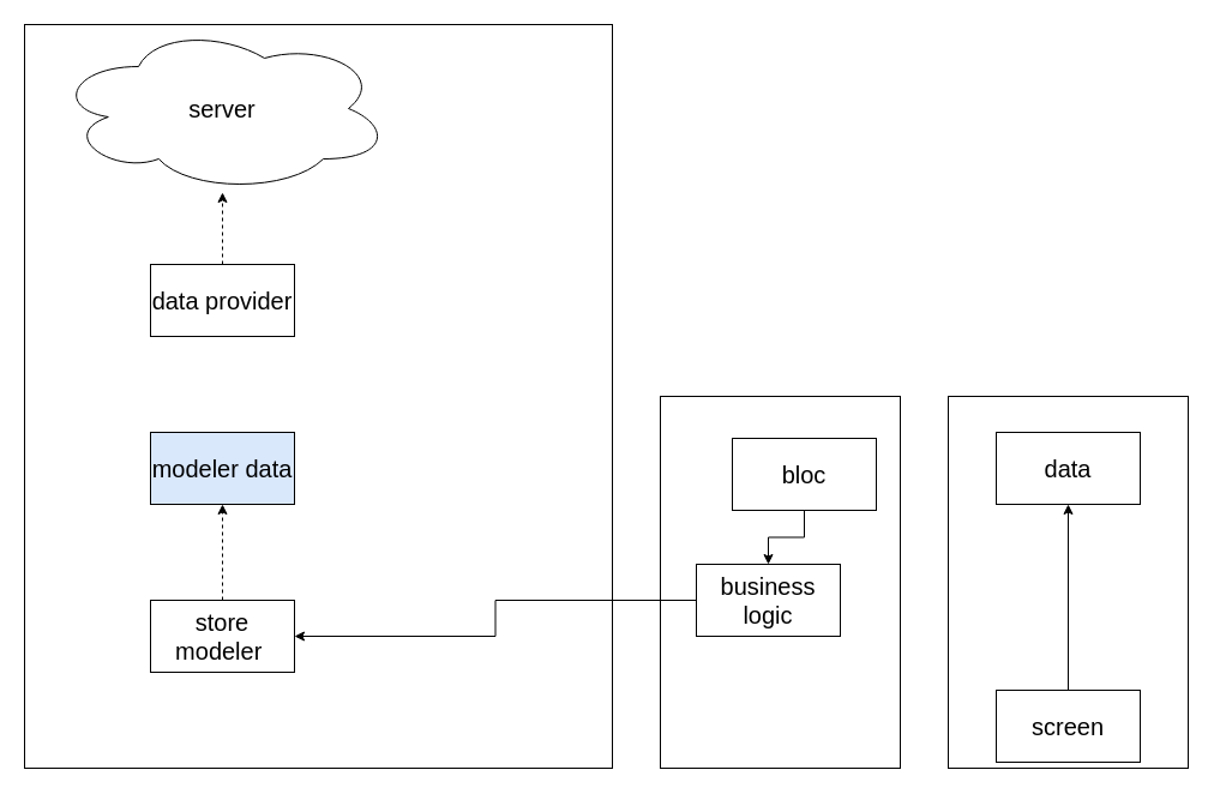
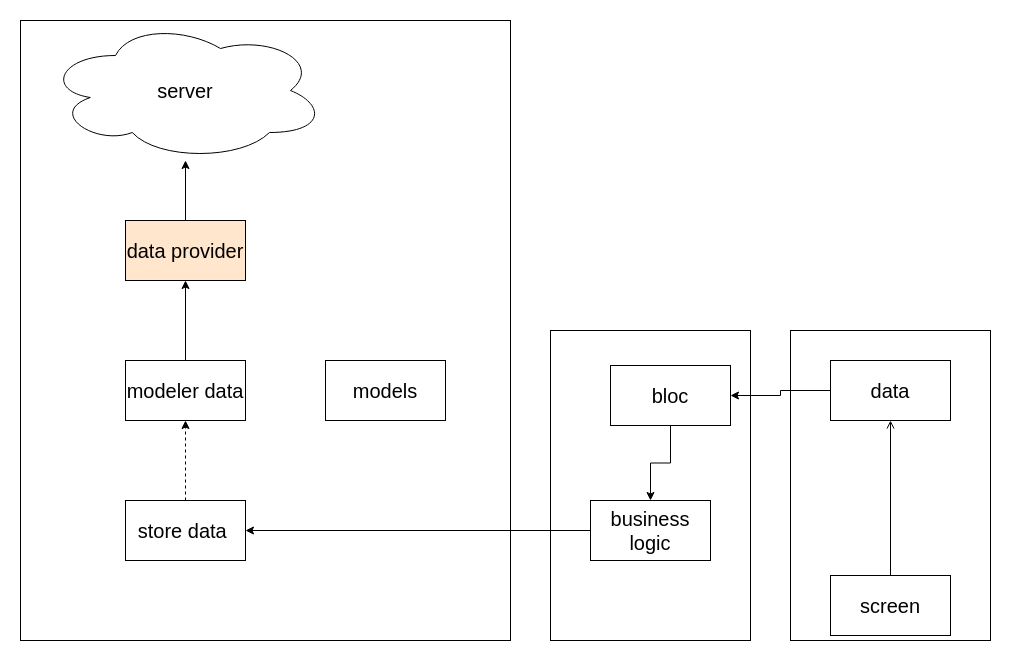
  <mxCell id="0" />
  <mxCell id="1" parent="0" />
  <mxCell id="2" value="" style="rounded=0;whiteSpace=wrap;html=1;fontSize=20;" vertex="1" parent="1"><mxGeometry x="20" y="20" width="490" height="620" as="geometry" /></mxCell>
  <mxCell id="3" value="server" style="ellipse;shape=cloud;whiteSpace=wrap;html=1;fontSize=20;" vertex="1" parent="1"><mxGeometry x="45" y="20" width="280" height="140" as="geometry" /></mxCell>
- <mxCell id="4" value="" style="edgeStyle=orthogonalEdgeStyle;rounded=0;orthogonalLoop=1;jettySize=auto;html=1;fontSize=20;dashed=1;" edge="1" parent="1" source="5" target="3"><mxGeometry relative="1" as="geometry" /></mxCell>
- <mxCell id="5" value="data provider" style="rounded=0;whiteSpace=wrap;html=1;fontSize=20;" vertex="1" parent="1"><mxGeometry x="125" y="220" width="120" height="60" as="geometry" /></mxCell>
- <mxCell id="7" value="modeler data" style="rounded=0;whiteSpace=wrap;html=1;fontSize=20;fillColor=#dae8fc;" vertex="1" parent="1"><mxGeometry x="125" y="360" width="120" height="60" as="geometry" /></mxCell>
+ <mxCell id="4" value="" style="edgeStyle=orthogonalEdgeStyle;rounded=0;orthogonalLoop=1;jettySize=auto;html=1;fontSize=20;" edge="1" parent="1" source="5" target="3"><mxGeometry relative="1" as="geometry" /></mxCell>
+ <mxCell id="5" value="data provider" style="rounded=0;whiteSpace=wrap;html=1;fontSize=20;fillColor=#ffe6cc;" vertex="1" parent="1"><mxGeometry x="125" y="220" width="120" height="60" as="geometry" /></mxCell>
+ <mxCell id="6" value="" style="edgeStyle=orthogonalEdgeStyle;rounded=0;orthogonalLoop=1;jettySize=auto;html=1;fontSize=20;" edge="1" parent="1" source="7" target="5"><mxGeometry relative="1" as="geometry" /></mxCell>
+ <mxCell id="7" value="modeler data" style="rounded=0;whiteSpace=wrap;html=1;fontSize=20;" vertex="1" parent="1"><mxGeometry x="125" y="360" width="120" height="60" as="geometry" /></mxCell>
  <mxCell id="8" value="" style="edgeStyle=orthogonalEdgeStyle;rounded=0;orthogonalLoop=1;jettySize=auto;html=1;fontSize=20;dashed=1;" edge="1" parent="1" source="9" target="7"><mxGeometry relative="1" as="geometry" /></mxCell>
- <mxCell id="9" value="store modeler&amp;nbsp;" style="rounded=0;whiteSpace=wrap;html=1;fontSize=20;" vertex="1" parent="1"><mxGeometry x="125" y="500" width="120" height="60" as="geometry" /></mxCell>
+ <mxCell id="9" value="store data&amp;nbsp;" style="rounded=0;whiteSpace=wrap;html=1;fontSize=20;" vertex="1" parent="1"><mxGeometry x="125" y="500" width="120" height="60" as="geometry" /></mxCell>
  <mxCell id="10" value="" style="rounded=0;whiteSpace=wrap;html=1;fontSize=20;" vertex="1" parent="1"><mxGeometry x="550" y="330" width="200" height="310" as="geometry" /></mxCell>
  <mxCell id="11" style="edgeStyle=orthogonalEdgeStyle;rounded=0;orthogonalLoop=1;jettySize=auto;html=1;entryX=1;entryY=0.5;entryDx=0;entryDy=0;fontSize=20;" edge="1" parent="1" source="12" target="9"><mxGeometry relative="1" as="geometry" /></mxCell>
- <mxCell id="12" value="business logic" style="rounded=0;whiteSpace=wrap;html=1;fontSize=20;" vertex="1" parent="1"><mxGeometry x="580" y="470" width="120" height="60" as="geometry" /></mxCell>
+ <mxCell id="12" value="business logic" style="rounded=0;whiteSpace=wrap;html=1;fontSize=20;" vertex="1" parent="1"><mxGeometry x="590" y="500" width="120" height="60" as="geometry" /></mxCell>
  <mxCell id="13" value="" style="rounded=0;whiteSpace=wrap;html=1;fontSize=20;" vertex="1" parent="1"><mxGeometry x="790" y="330" width="200" height="310" as="geometry" /></mxCell>
  <mxCell id="14" value="" style="edgeStyle=orthogonalEdgeStyle;rounded=0;orthogonalLoop=1;jettySize=auto;html=1;fontSize=20;" edge="1" parent="1" source="15" target="12"><mxGeometry relative="1" as="geometry" /></mxCell>
  <mxCell id="15" value="bloc" style="rounded=0;whiteSpace=wrap;html=1;fontSize=20;" vertex="1" parent="1"><mxGeometry x="610" y="365" width="120" height="60" as="geometry" /></mxCell>
+ <mxCell id="16" value="" style="edgeStyle=orthogonalEdgeStyle;rounded=0;orthogonalLoop=1;jettySize=auto;html=1;fontSize=20;" edge="1" parent="1" source="17" target="15"><mxGeometry relative="1" as="geometry" /></mxCell>
  <mxCell id="17" value="data" style="rounded=0;whiteSpace=wrap;html=1;fontSize=20;" vertex="1" parent="1"><mxGeometry x="830" y="360" width="120" height="60" as="geometry" /></mxCell>
- <mxCell id="18" value="" style="edgeStyle=orthogonalEdgeStyle;rounded=0;orthogonalLoop=1;jettySize=auto;html=1;fontSize=20;" edge="1" parent="1" source="19" target="17"><mxGeometry relative="1" as="geometry" /></mxCell>
+ <mxCell id="18" value="" style="edgeStyle=orthogonalEdgeStyle;rounded=0;orthogonalLoop=1;jettySize=auto;html=1;fontSize=20;endArrow=open;" edge="1" parent="1" source="19" target="17"><mxGeometry relative="1" as="geometry" /></mxCell>
  <mxCell id="19" value="screen" style="rounded=0;whiteSpace=wrap;html=1;fontSize=20;" vertex="1" parent="1"><mxGeometry x="830" y="575" width="120" height="60" as="geometry" /></mxCell>
+ <mxCell id="20" value="models" style="rounded=0;whiteSpace=wrap;html=1;fontSize=20;" vertex="1" parent="1"><mxGeometry x="325" y="360" width="120" height="60" as="geometry" /></mxCell>
